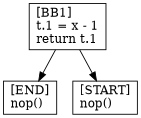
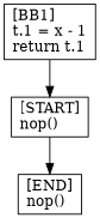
  digraph {
    node [shape=box]
    n1 [label="[END]\lnop()\l"]
    n2 [label="[START]\lnop()\l"]
    n3 [label="[BB1]\lt.1 = x - 1\lreturn t.1\l"]
-   n3 -> n1
+   n2 -> n1
    n3 -> n2
  }
